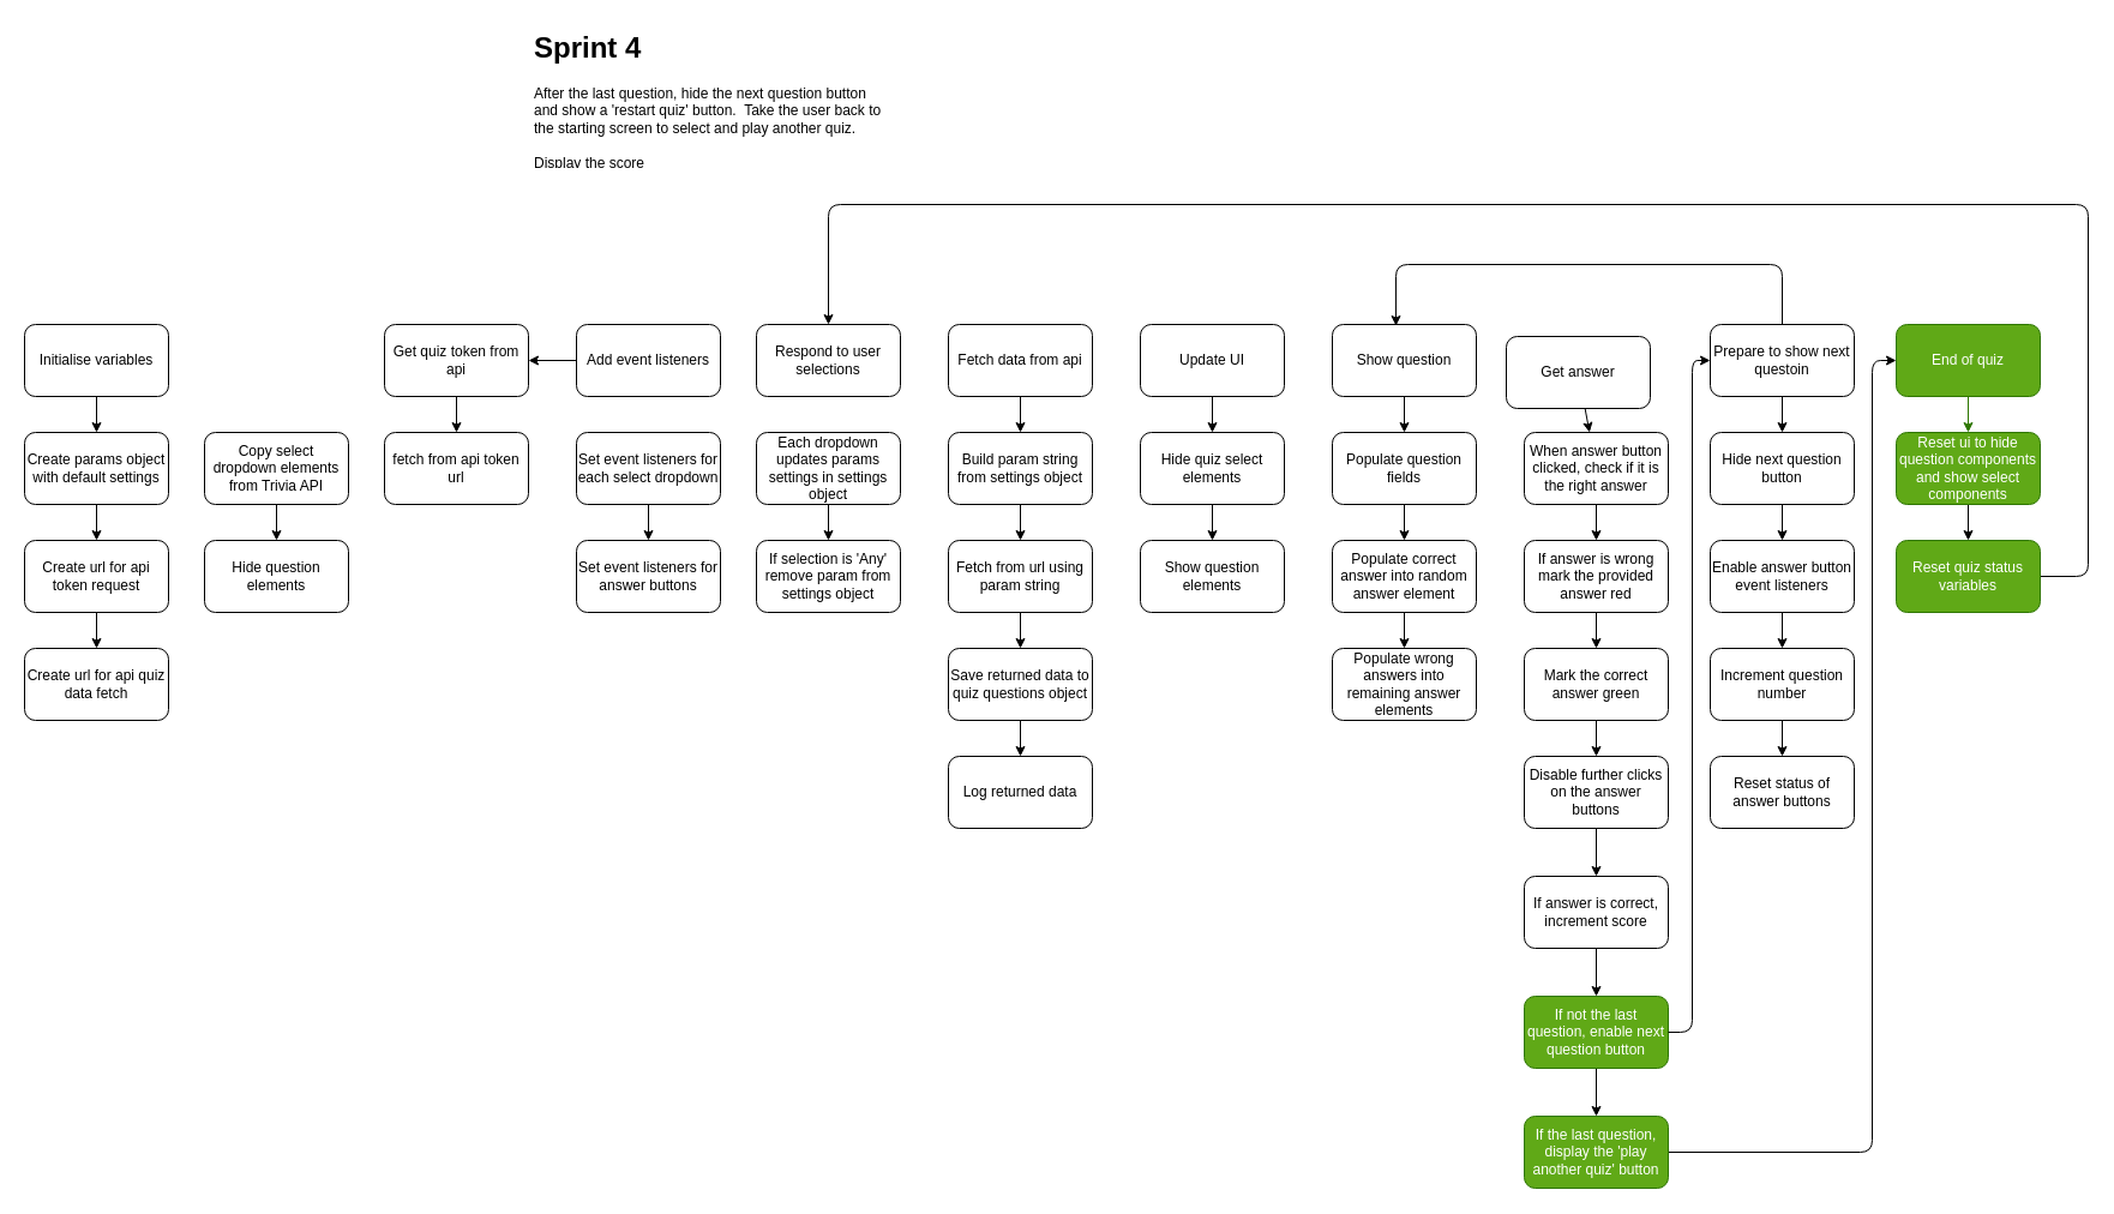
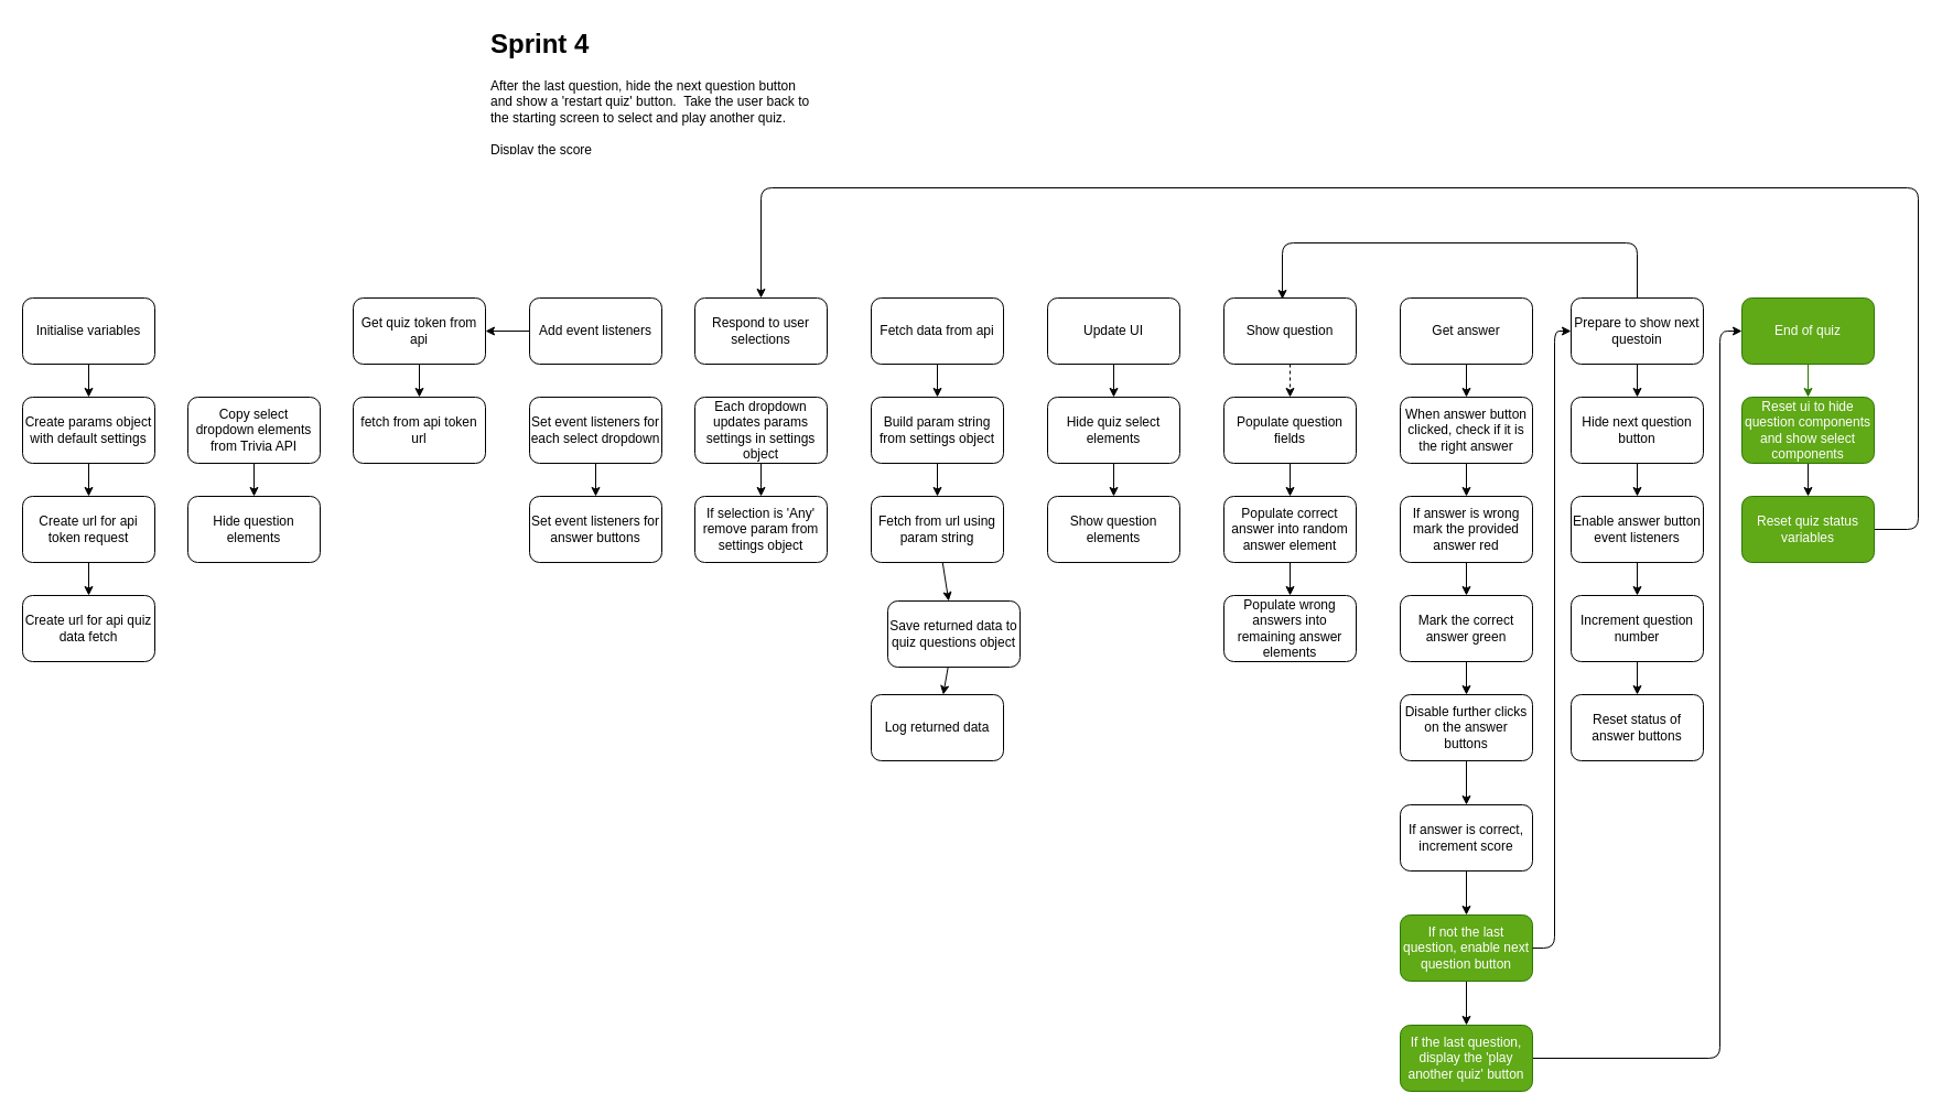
  <mxCell id="0" />
  <mxCell id="1" parent="0" />
  <mxCell id="2" value="&lt;h1&gt;Sprint 4&lt;/h1&gt;&lt;p&gt;After the last question, hide the next question button and show a 'restart quiz' button.&amp;nbsp; Take the user back to the starting screen to select and play another quiz.&lt;br&gt;&lt;br&gt;Display the score&lt;/p&gt;" style="text;html=1;strokeColor=none;fillColor=none;spacing=5;spacingTop=-20;whiteSpace=wrap;overflow=hidden;rounded=0;" parent="1" vertex="1"><mxGeometry x="440" y="20" width="300" height="120" as="geometry" /></mxCell>
  <mxCell id="3" value="" style="edgeStyle=none;html=1;" parent="1" source="4" target="8" edge="1"><mxGeometry relative="1" as="geometry" /></mxCell>
  <mxCell id="4" value="Initialise variables" style="rounded=1;whiteSpace=wrap;html=1;" parent="1" vertex="1"><mxGeometry x="20" y="270" width="120" height="60" as="geometry" /></mxCell>
  <mxCell id="5" value="" style="edgeStyle=none;html=1;" parent="1" source="6" target="32" edge="1"><mxGeometry relative="1" as="geometry" /></mxCell>
  <mxCell id="6" value="Copy select dropdown elements from Trivia API" style="rounded=1;whiteSpace=wrap;html=1;" parent="1" vertex="1"><mxGeometry x="170" y="360" width="120" height="60" as="geometry" /></mxCell>
  <mxCell id="7" value="" style="edgeStyle=none;html=1;" parent="1" source="8" target="28" edge="1"><mxGeometry relative="1" as="geometry" /></mxCell>
  <mxCell id="8" value="Create params object with default settings" style="rounded=1;whiteSpace=wrap;html=1;" parent="1" vertex="1"><mxGeometry x="20" y="360" width="120" height="60" as="geometry" /></mxCell>
  <mxCell id="9" value="Respond to user selections" style="rounded=1;whiteSpace=wrap;html=1;" parent="1" vertex="1"><mxGeometry x="630" y="270" width="120" height="60" as="geometry" /></mxCell>
  <mxCell id="10" value="" style="edgeStyle=none;html=1;" parent="1" source="11" target="12" edge="1"><mxGeometry relative="1" as="geometry" /></mxCell>
  <mxCell id="11" value="Each dropdown updates params settings in settings object" style="rounded=1;whiteSpace=wrap;html=1;" parent="1" vertex="1"><mxGeometry x="630" y="360" width="120" height="60" as="geometry" /></mxCell>
  <mxCell id="12" value="If selection is 'Any' remove param from settings object" style="rounded=1;whiteSpace=wrap;html=1;" parent="1" vertex="1"><mxGeometry x="630" y="450" width="120" height="60" as="geometry" /></mxCell>
  <mxCell id="13" value="" style="edgeStyle=none;html=1;" parent="1" source="14" target="45" edge="1"><mxGeometry relative="1" as="geometry" /></mxCell>
  <mxCell id="14" value="Set event listeners for each select dropdown" style="rounded=1;whiteSpace=wrap;html=1;" parent="1" vertex="1"><mxGeometry x="480" y="360" width="120" height="60" as="geometry" /></mxCell>
  <mxCell id="15" value="" style="edgeStyle=none;html=1;" parent="1" source="16" target="18" edge="1"><mxGeometry relative="1" as="geometry" /></mxCell>
  <mxCell id="16" value="Fetch data from api" style="rounded=1;whiteSpace=wrap;html=1;" parent="1" vertex="1"><mxGeometry x="790" y="270" width="120" height="60" as="geometry" /></mxCell>
  <mxCell id="17" value="" style="edgeStyle=none;html=1;" parent="1" source="18" target="20" edge="1"><mxGeometry relative="1" as="geometry" /></mxCell>
  <mxCell id="18" value="Build param string from settings object" style="rounded=1;whiteSpace=wrap;html=1;" parent="1" vertex="1"><mxGeometry x="790" y="360" width="120" height="60" as="geometry" /></mxCell>
  <mxCell id="19" value="" style="edgeStyle=none;html=1;" parent="1" source="20" target="23" edge="1"><mxGeometry relative="1" as="geometry" /></mxCell>
  <mxCell id="20" value="Fetch from url using param string" style="rounded=1;whiteSpace=wrap;html=1;" parent="1" vertex="1"><mxGeometry x="790" y="450" width="120" height="60" as="geometry" /></mxCell>
  <mxCell id="21" value="Log returned data" style="rounded=1;whiteSpace=wrap;html=1;" parent="1" vertex="1"><mxGeometry x="790" y="630" width="120" height="60" as="geometry" /></mxCell>
  <mxCell id="22" value="" style="edgeStyle=none;html=1;" parent="1" source="23" target="21" edge="1"><mxGeometry relative="1" as="geometry" /></mxCell>
- <mxCell id="23" value="Save returned data to quiz questions object" style="rounded=1;whiteSpace=wrap;html=1;" parent="1" vertex="1"><mxGeometry x="790" y="540" width="120" height="60" as="geometry" /></mxCell>
+ <mxCell id="23" value="Save returned data to quiz questions object" style="rounded=1;whiteSpace=wrap;html=1;" parent="1" vertex="1"><mxGeometry x="805" y="545" width="120" height="60" as="geometry" /></mxCell>
  <mxCell id="24" value="" style="edgeStyle=none;html=1;" parent="1" source="25" target="26" edge="1"><mxGeometry relative="1" as="geometry" /></mxCell>
  <mxCell id="25" value="Get quiz token from api" style="rounded=1;whiteSpace=wrap;html=1;" parent="1" vertex="1"><mxGeometry x="320" y="270" width="120" height="60" as="geometry" /></mxCell>
  <mxCell id="26" value="fetch from api token url" style="rounded=1;whiteSpace=wrap;html=1;" parent="1" vertex="1"><mxGeometry x="320" y="360" width="120" height="60" as="geometry" /></mxCell>
  <mxCell id="27" value="" style="edgeStyle=none;html=1;" parent="1" source="28" target="29" edge="1"><mxGeometry relative="1" as="geometry" /></mxCell>
  <mxCell id="28" value="Create url for api token request" style="rounded=1;whiteSpace=wrap;html=1;" parent="1" vertex="1"><mxGeometry x="20" y="450" width="120" height="60" as="geometry" /></mxCell>
  <mxCell id="29" value="Create url for api quiz data fetch" style="rounded=1;whiteSpace=wrap;html=1;" parent="1" vertex="1"><mxGeometry x="20" y="540" width="120" height="60" as="geometry" /></mxCell>
  <mxCell id="30" value="" style="edgeStyle=none;html=1;" parent="1" source="31" target="34" edge="1"><mxGeometry relative="1" as="geometry" /></mxCell>
  <mxCell id="31" value="Update UI" style="rounded=1;whiteSpace=wrap;html=1;" parent="1" vertex="1"><mxGeometry x="950" y="270" width="120" height="60" as="geometry" /></mxCell>
  <mxCell id="32" value="Hide question elements" style="rounded=1;whiteSpace=wrap;html=1;" parent="1" vertex="1"><mxGeometry x="170" y="450" width="120" height="60" as="geometry" /></mxCell>
  <mxCell id="33" value="" style="edgeStyle=none;html=1;" parent="1" source="34" target="35" edge="1"><mxGeometry relative="1" as="geometry" /></mxCell>
  <mxCell id="34" value="Hide quiz select elements" style="rounded=1;whiteSpace=wrap;html=1;" parent="1" vertex="1"><mxGeometry x="950" y="360" width="120" height="60" as="geometry" /></mxCell>
  <mxCell id="35" value="Show question elements" style="rounded=1;whiteSpace=wrap;html=1;" parent="1" vertex="1"><mxGeometry x="950" y="450" width="120" height="60" as="geometry" /></mxCell>
- <mxCell id="36" value="" style="edgeStyle=none;html=1;" parent="1" source="37" target="39" edge="1"><mxGeometry relative="1" as="geometry" /></mxCell>
+ <mxCell id="36" value="" style="edgeStyle=none;html=1;dashed=1;" parent="1" source="37" target="39" edge="1"><mxGeometry relative="1" as="geometry" /></mxCell>
  <mxCell id="37" value="Show question" style="rounded=1;whiteSpace=wrap;html=1;" parent="1" vertex="1"><mxGeometry x="1110" y="270" width="120" height="60" as="geometry" /></mxCell>
  <mxCell id="38" value="" style="edgeStyle=none;html=1;" parent="1" source="39" target="41" edge="1"><mxGeometry relative="1" as="geometry" /></mxCell>
  <mxCell id="39" value="Populate question fields" style="rounded=1;whiteSpace=wrap;html=1;" parent="1" vertex="1"><mxGeometry x="1110" y="360" width="120" height="60" as="geometry" /></mxCell>
  <mxCell id="40" value="" style="edgeStyle=none;html=1;" parent="1" source="41" target="42" edge="1"><mxGeometry relative="1" as="geometry" /></mxCell>
  <mxCell id="41" value="Populate correct answer into random answer element" style="rounded=1;whiteSpace=wrap;html=1;" parent="1" vertex="1"><mxGeometry x="1110" y="450" width="120" height="60" as="geometry" /></mxCell>
  <mxCell id="42" value="Populate wrong answers into remaining answer elements" style="rounded=1;whiteSpace=wrap;html=1;" parent="1" vertex="1"><mxGeometry x="1110" y="540" width="120" height="60" as="geometry" /></mxCell>
  <mxCell id="43" value="" style="edgeStyle=none;html=1;" parent="1" source="44" target="25" edge="1"><mxGeometry relative="1" as="geometry" /></mxCell>
  <mxCell id="44" value="Add event listeners" style="rounded=1;whiteSpace=wrap;html=1;" parent="1" vertex="1"><mxGeometry x="480" y="270" width="120" height="60" as="geometry" /></mxCell>
  <mxCell id="45" value="Set event listeners for answer buttons" style="rounded=1;whiteSpace=wrap;html=1;" parent="1" vertex="1"><mxGeometry x="480" y="450" width="120" height="60" as="geometry" /></mxCell>
  <mxCell id="46" value="" style="edgeStyle=none;html=1;" parent="1" source="47" target="49" edge="1"><mxGeometry relative="1" as="geometry" /></mxCell>
- <mxCell id="47" value="Get answer" style="rounded=1;whiteSpace=wrap;html=1;" parent="1" vertex="1"><mxGeometry x="1255" y="280" width="120" height="60" as="geometry" /></mxCell>
+ <mxCell id="47" value="Get answer" style="rounded=1;whiteSpace=wrap;html=1;" parent="1" vertex="1"><mxGeometry x="1270" y="270" width="120" height="60" as="geometry" /></mxCell>
  <mxCell id="48" value="" style="edgeStyle=none;html=1;" parent="1" source="49" target="51" edge="1"><mxGeometry relative="1" as="geometry" /></mxCell>
  <mxCell id="49" value="When answer button clicked, check if it is the right answer" style="rounded=1;whiteSpace=wrap;html=1;" parent="1" vertex="1"><mxGeometry x="1270" y="360" width="120" height="60" as="geometry" /></mxCell>
  <mxCell id="50" value="" style="edgeStyle=none;html=1;" parent="1" source="51" target="53" edge="1"><mxGeometry relative="1" as="geometry" /></mxCell>
  <mxCell id="51" value="If answer is wrong mark the provided answer red" style="rounded=1;whiteSpace=wrap;html=1;" parent="1" vertex="1"><mxGeometry x="1270" y="450" width="120" height="60" as="geometry" /></mxCell>
  <mxCell id="52" value="" style="edgeStyle=none;html=1;" parent="1" source="53" target="55" edge="1"><mxGeometry relative="1" as="geometry" /></mxCell>
  <mxCell id="53" value="Mark the correct answer green" style="rounded=1;whiteSpace=wrap;html=1;" parent="1" vertex="1"><mxGeometry x="1270" y="540" width="120" height="60" as="geometry" /></mxCell>
  <mxCell id="54" value="" style="edgeStyle=none;html=1;" parent="1" source="55" target="57" edge="1"><mxGeometry relative="1" as="geometry" /></mxCell>
  <mxCell id="55" value="Disable further clicks on the answer buttons" style="rounded=1;whiteSpace=wrap;html=1;" parent="1" vertex="1"><mxGeometry x="1270" y="630" width="120" height="60" as="geometry" /></mxCell>
  <mxCell id="56" value="" style="edgeStyle=none;html=1;" parent="1" source="57" target="59" edge="1"><mxGeometry relative="1" as="geometry" /></mxCell>
  <mxCell id="57" value="If answer is correct, increment score" style="rounded=1;whiteSpace=wrap;html=1;" parent="1" vertex="1"><mxGeometry x="1270" y="730" width="120" height="60" as="geometry" /></mxCell>
  <mxCell id="58" value="" style="edgeStyle=none;html=1;" edge="1" parent="1" source="59" target="71"><mxGeometry relative="1" as="geometry" /></mxCell>
  <mxCell id="59" value="If not the last question, enable next question button" style="rounded=1;whiteSpace=wrap;html=1;fillColor=#60a917;fontColor=#ffffff;strokeColor=#2D7600;" parent="1" vertex="1"><mxGeometry x="1270" y="830" width="120" height="60" as="geometry" /></mxCell>
  <mxCell id="60" value="" style="edgeStyle=none;html=1;" parent="1" source="61" target="63" edge="1"><mxGeometry relative="1" as="geometry" /></mxCell>
  <mxCell id="61" value="Prepare to show next questoin" style="rounded=1;whiteSpace=wrap;html=1;" parent="1" vertex="1"><mxGeometry x="1425" y="270" width="120" height="60" as="geometry" /></mxCell>
  <mxCell id="62" value="" style="edgeStyle=none;html=1;" parent="1" source="63" target="65" edge="1"><mxGeometry relative="1" as="geometry" /></mxCell>
  <mxCell id="63" value="Hide next question button" style="rounded=1;whiteSpace=wrap;html=1;" parent="1" vertex="1"><mxGeometry x="1425" y="360" width="120" height="60" as="geometry" /></mxCell>
  <mxCell id="64" value="" style="edgeStyle=none;html=1;" parent="1" source="65" target="67" edge="1"><mxGeometry relative="1" as="geometry" /></mxCell>
  <mxCell id="65" value="Enable answer button event listeners" style="rounded=1;whiteSpace=wrap;html=1;" parent="1" vertex="1"><mxGeometry x="1425" y="450" width="120" height="60" as="geometry" /></mxCell>
  <mxCell id="66" value="" style="edgeStyle=none;html=1;" parent="1" source="67" target="68" edge="1"><mxGeometry relative="1" as="geometry" /></mxCell>
  <mxCell id="67" value="Increment question number" style="rounded=1;whiteSpace=wrap;html=1;" parent="1" vertex="1"><mxGeometry x="1425" y="540" width="120" height="60" as="geometry" /></mxCell>
  <mxCell id="68" value="Reset status of answer buttons" style="rounded=1;whiteSpace=wrap;html=1;" parent="1" vertex="1"><mxGeometry x="1425" y="630" width="120" height="60" as="geometry" /></mxCell>
  <mxCell id="69" value="" style="endArrow=classic;html=1;entryX=0.442;entryY=0.017;entryDx=0;entryDy=0;exitX=0.5;exitY=0;exitDx=0;exitDy=0;entryPerimeter=0;" parent="1" source="61" target="37" edge="1"><mxGeometry width="50" height="50" relative="1" as="geometry"><mxPoint x="1340" y="310" as="sourcePoint" /><mxPoint x="1290" y="360" as="targetPoint" /><Array as="points"><mxPoint x="1485" y="220" /><mxPoint x="1163" y="220" /></Array></mxGeometry></mxCell>
  <mxCell id="70" style="edgeStyle=none;html=1;entryX=0;entryY=0.5;entryDx=0;entryDy=0;" edge="1" parent="1" source="71" target="74"><mxGeometry relative="1" as="geometry"><Array as="points"><mxPoint x="1560" y="960" /><mxPoint x="1560" y="300" /></Array></mxGeometry></mxCell>
  <mxCell id="71" value="If the last question, display the 'play another quiz' button" style="rounded=1;whiteSpace=wrap;html=1;fillColor=#60a917;fontColor=#ffffff;strokeColor=#2D7600;" vertex="1" parent="1"><mxGeometry x="1270" y="930" width="120" height="60" as="geometry" /></mxCell>
  <mxCell id="72" value="" style="endArrow=classic;html=1;exitX=1;exitY=0.5;exitDx=0;exitDy=0;entryX=0;entryY=0.5;entryDx=0;entryDy=0;" edge="1" parent="1" source="59" target="61"><mxGeometry width="50" height="50" relative="1" as="geometry"><mxPoint x="1350" y="710" as="sourcePoint" /><mxPoint x="1420" y="300" as="targetPoint" /><Array as="points"><mxPoint x="1410" y="860" /><mxPoint x="1410" y="300" /></Array></mxGeometry></mxCell>
  <mxCell id="73" value="" style="edgeStyle=none;html=1;fillColor=#60a917;strokeColor=#2D7600;" edge="1" parent="1" source="74" target="77"><mxGeometry relative="1" as="geometry" /></mxCell>
  <mxCell id="74" value="End of quiz" style="rounded=1;whiteSpace=wrap;html=1;fillColor=#60a917;fontColor=#ffffff;strokeColor=#2D7600;" vertex="1" parent="1"><mxGeometry x="1580" y="270" width="120" height="60" as="geometry" /></mxCell>
  <mxCell id="75" style="edgeStyle=none;html=1;entryX=0.5;entryY=0;entryDx=0;entryDy=0;exitX=1;exitY=0.5;exitDx=0;exitDy=0;" edge="1" parent="1" source="78" target="9"><mxGeometry relative="1" as="geometry"><Array as="points"><mxPoint x="1740" y="480" /><mxPoint x="1740" y="170" /><mxPoint x="690" y="170" /></Array></mxGeometry></mxCell>
  <mxCell id="76" value="" style="edgeStyle=none;html=1;" edge="1" parent="1" source="77" target="78"><mxGeometry relative="1" as="geometry" /></mxCell>
  <mxCell id="77" value="Reset ui to hide question components and show select components" style="rounded=1;whiteSpace=wrap;html=1;fillColor=#60a917;fontColor=#ffffff;strokeColor=#2D7600;" vertex="1" parent="1"><mxGeometry x="1580" y="360" width="120" height="60" as="geometry" /></mxCell>
  <mxCell id="78" value="Reset quiz status variables" style="rounded=1;whiteSpace=wrap;html=1;fillColor=#60a917;fontColor=#ffffff;strokeColor=#2D7600;" vertex="1" parent="1"><mxGeometry x="1580" y="450" width="120" height="60" as="geometry" /></mxCell>
